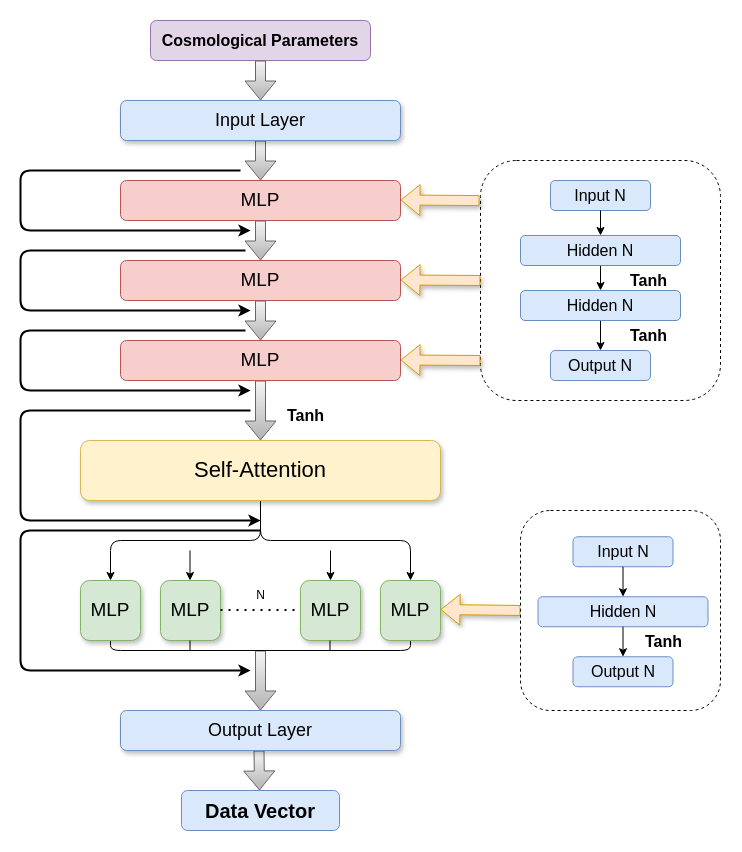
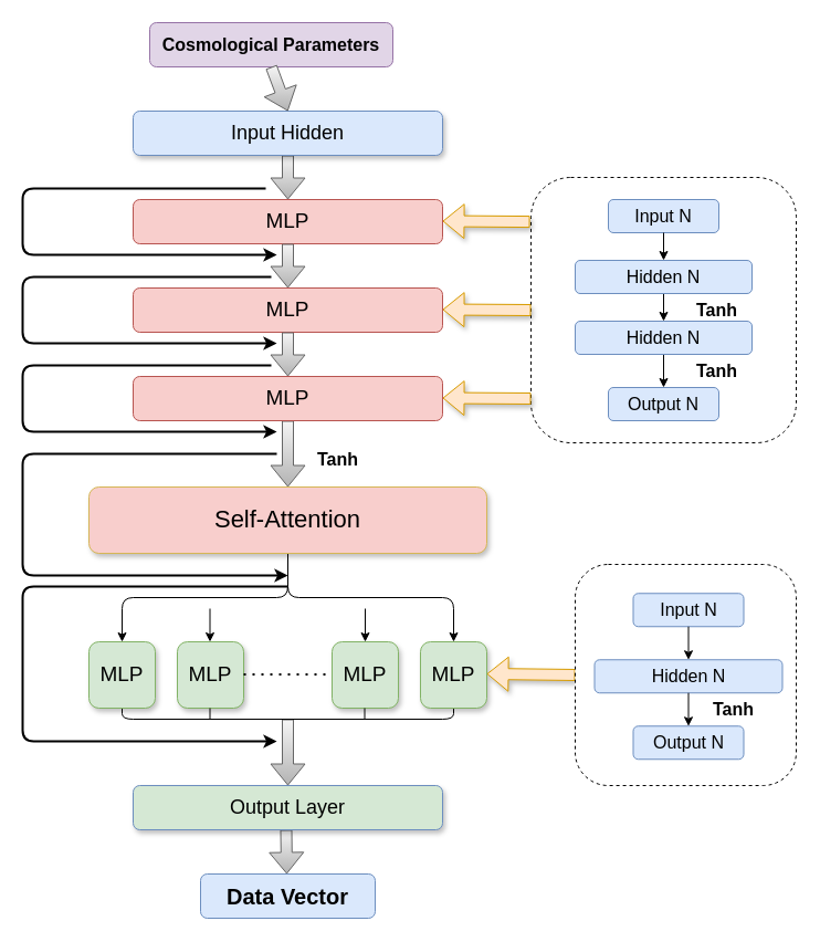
  <mxCell id="0" />
  <mxCell id="1" parent="0" />
- <mxCell id="2" value="&lt;font style=&quot;font-size: 16px;&quot;&gt;&lt;b&gt;Cosmological Parameters&lt;/b&gt;&lt;/font&gt;" style="rounded=1;whiteSpace=wrap;html=1;fillColor=#e1d5e7;strokeColor=#9673a6;" parent="1" vertex="1"><mxGeometry x="150" width="220" height="40" as="geometry" y="20" /></mxCell>
+ <mxCell id="2" value="&lt;font style=&quot;font-size: 16px;&quot;&gt;&lt;b&gt;Cosmological Parameters&lt;/b&gt;&lt;/font&gt;" style="rounded=1;whiteSpace=wrap;html=1;fillColor=#e1d5e7;strokeColor=#9673a6;" parent="1" vertex="1"><mxGeometry x="135" y="20" width="220" height="40" as="geometry" /></mxCell>
  <mxCell id="3" value="" style="shape=flexArrow;endArrow=classic;html=1;rounded=1;fillColor=#f5f5f5;gradientColor=#b3b3b3;strokeColor=#666666;entryX=0.5;entryY=0;entryDx=0;entryDy=0;exitX=0.5;exitY=1;exitDx=0;exitDy=0;" parent="1" target="34" edge="1" source="55"><mxGeometry width="50" height="50" relative="1" as="geometry"><mxPoint x="260" y="150" as="sourcePoint" /><mxPoint x="260" y="100" as="targetPoint" /></mxGeometry></mxCell>
  <mxCell id="4" value="" style="shape=flexArrow;endArrow=classic;html=1;rounded=1;fillColor=#f5f5f5;gradientColor=#b3b3b3;strokeColor=#666666;exitX=0.5;exitY=1;exitDx=0;exitDy=0;" parent="1" edge="1"><mxGeometry width="50" height="50" relative="1" as="geometry"><mxPoint x="260" y="650" as="sourcePoint" /><mxPoint x="260" y="710" as="targetPoint" /></mxGeometry></mxCell>
  <mxCell id="5" value="" style="shape=flexArrow;endArrow=classic;html=1;rounded=1;fillColor=#f5f5f5;gradientColor=#b3b3b3;strokeColor=#666666;exitX=0.5;exitY=1;exitDx=0;exitDy=0;" parent="1" source="40" edge="1"><mxGeometry width="50" height="50" relative="1" as="geometry"><mxPoint x="259.5" y="400" as="sourcePoint" /><mxPoint x="260" y="440" as="targetPoint" /></mxGeometry></mxCell>
  <mxCell id="6" value="" style="shape=flexArrow;endArrow=classic;html=1;rounded=1;fillColor=#f5f5f5;gradientColor=#b3b3b3;strokeColor=#666666;" parent="1" edge="1"><mxGeometry width="50" height="50" relative="1" as="geometry"><mxPoint x="258.5" y="750" as="sourcePoint" /><mxPoint x="259" y="790" as="targetPoint" /></mxGeometry></mxCell>
  <mxCell id="7" value="" style="edgeStyle=orthogonalEdgeStyle;rounded=1;orthogonalLoop=1;jettySize=auto;html=1;entryX=0.5;entryY=0;entryDx=0;entryDy=0;" parent="1" source="9" target="12" edge="1"><mxGeometry relative="1" as="geometry" /></mxCell>
  <mxCell id="8" value="" style="edgeStyle=orthogonalEdgeStyle;rounded=1;orthogonalLoop=1;jettySize=auto;html=1;entryX=0.5;entryY=0;entryDx=0;entryDy=0;" parent="1" source="9" target="14" edge="1"><mxGeometry relative="1" as="geometry" /></mxCell>
- <mxCell id="9" value="&lt;font style=&quot;font-size: 22px;&quot;&gt;Self-Attention&lt;/font&gt;" style="rounded=1;whiteSpace=wrap;html=1;fillColor=#fff2cc;strokeColor=#d6b656;shadow=1;glass=0;" parent="1" vertex="1"><mxGeometry x="80" y="440" width="360" height="60" as="geometry" /></mxCell>
+ <mxCell id="9" value="&lt;font style=&quot;font-size: 22px;&quot;&gt;Self-Attention&lt;/font&gt;" style="rounded=1;whiteSpace=wrap;html=1;fillColor=#f8cecc;strokeColor=#d6b656;shadow=1;glass=0;" parent="1" vertex="1"><mxGeometry x="80" y="440" width="360" height="60" as="geometry" /></mxCell>
  <mxCell id="10" value="&lt;font style=&quot;font-size: 13px;&quot;&gt;&lt;b&gt;&lt;font style=&quot;font-size: 14px;&quot;&gt;&lt;font style=&quot;font-size: 15px;&quot;&gt;&lt;font style=&quot;font-size: 16px;&quot;&gt;Tanh&lt;/font&gt;&lt;/font&gt;&lt;/font&gt;&lt;/b&gt;&lt;/font&gt;" style="text;html=1;align=center;verticalAlign=middle;resizable=0;points=[];autosize=1;strokeColor=none;fillColor=none;rounded=1;" parent="1" vertex="1"><mxGeometry x="275" y="400" width="60" height="30" as="geometry" /></mxCell>
  <mxCell id="11" value="" style="edgeStyle=orthogonalEdgeStyle;rounded=1;orthogonalLoop=1;jettySize=auto;html=1;entryX=0.5;entryY=1;entryDx=0;entryDy=0;endArrow=none;endFill=0;" parent="1" source="12" target="14" edge="1"><mxGeometry relative="1" as="geometry"><mxPoint x="400" y="650" as="targetPoint" /><Array as="points"><mxPoint x="110" y="650" /><mxPoint x="410" y="650" /></Array></mxGeometry></mxCell>
  <mxCell id="12" value="&lt;font style=&quot;font-size: 19px;&quot;&gt;MLP&lt;/font&gt;" style="rounded=1;whiteSpace=wrap;html=1;fillColor=#d5e8d4;strokeColor=#82b366;shadow=1;" parent="1" vertex="1"><mxGeometry x="80" y="580" width="60" height="60" as="geometry" /></mxCell>
  <mxCell id="13" value="&lt;font style=&quot;font-size: 19px;&quot;&gt;MLP&lt;/font&gt;" style="rounded=1;whiteSpace=wrap;html=1;fillColor=#d5e8d4;strokeColor=#82b366;shadow=1;" parent="1" vertex="1"><mxGeometry x="160" y="580" width="60" height="60" as="geometry" /></mxCell>
  <mxCell id="14" value="&lt;font style=&quot;font-size: 19px;&quot;&gt;MLP&lt;/font&gt;" style="rounded=1;whiteSpace=wrap;html=1;fillColor=#d5e8d4;strokeColor=#82b366;shadow=1;" parent="1" vertex="1"><mxGeometry x="380" y="580" width="60" height="60" as="geometry" /></mxCell>
  <mxCell id="15" value="&lt;font style=&quot;font-size: 19px;&quot;&gt;MLP&lt;/font&gt;" style="rounded=1;whiteSpace=wrap;html=1;fillColor=#d5e8d4;strokeColor=#82b366;shadow=1;" parent="1" vertex="1"><mxGeometry x="300" y="580" width="60" height="60" as="geometry" /></mxCell>
- <mxCell id="16" value="&lt;font style=&quot;font-size: 18px;&quot;&gt;Output Layer&lt;/font&gt;" style="rounded=1;whiteSpace=wrap;html=1;fillColor=#dae8fc;strokeColor=#6c8ebf;shadow=1;" parent="1" vertex="1"><mxGeometry x="120" y="710" width="280" height="40" as="geometry" /></mxCell>
+ <mxCell id="16" value="&lt;font style=&quot;font-size: 18px;&quot;&gt;Output Layer&lt;/font&gt;" style="rounded=1;whiteSpace=wrap;html=1;fillColor=#d5e8d4;strokeColor=#6c8ebf;shadow=1;" parent="1" vertex="1"><mxGeometry x="120" y="710" width="280" height="40" as="geometry" /></mxCell>
  <mxCell id="17" value="&lt;b&gt;&lt;font style=&quot;font-size: 20px;&quot;&gt;Data Vector&lt;/font&gt;&lt;/b&gt;" style="rounded=1;whiteSpace=wrap;html=1;fillColor=#dae8fc;strokeColor=#6c8ebf;" parent="1" vertex="1"><mxGeometry x="181" y="790" width="158" height="40" as="geometry" /></mxCell>
  <mxCell id="18" value="" style="endArrow=none;dashed=1;html=1;dashPattern=1 3;strokeWidth=2;rounded=1;" parent="1" edge="1"><mxGeometry width="50" height="50" relative="1" as="geometry"><mxPoint x="220" y="609.5" as="sourcePoint" /><mxPoint x="300" y="609.5" as="targetPoint" /></mxGeometry></mxCell>
- <mxCell id="19" value="N" style="text;html=1;align=center;verticalAlign=middle;resizable=0;points=[];autosize=1;strokeColor=none;fillColor=none;rounded=1;" parent="1" vertex="1"><mxGeometry x="245" y="580" width="30" height="30" as="geometry" /></mxCell>
  <mxCell id="20" value="" style="endArrow=classic;html=1;rounded=1;edgeStyle=elbowEdgeStyle;strokeWidth=2;" parent="1" edge="1"><mxGeometry width="50" height="50" relative="1" as="geometry"><mxPoint x="250" y="410" as="sourcePoint" /><mxPoint x="260" y="520" as="targetPoint" /><Array as="points"><mxPoint x="20" y="500" /></Array></mxGeometry></mxCell>
  <mxCell id="21" value="" style="endArrow=classic;html=1;rounded=1;edgeStyle=elbowEdgeStyle;strokeWidth=2;" parent="1" edge="1"><mxGeometry width="50" height="50" relative="1" as="geometry"><mxPoint x="260" y="530" as="sourcePoint" /><mxPoint x="250" y="670" as="targetPoint" /><Array as="points"><mxPoint x="20" y="590" /></Array></mxGeometry></mxCell>
  <mxCell id="22" value="" style="endArrow=classic;html=1;rounded=1;" parent="1" edge="1"><mxGeometry width="50" height="50" relative="1" as="geometry"><mxPoint x="189.5" y="550" as="sourcePoint" /><mxPoint x="189.5" y="580" as="targetPoint" /></mxGeometry></mxCell>
  <mxCell id="23" value="" style="endArrow=classic;html=1;rounded=1;" parent="1" edge="1"><mxGeometry width="50" height="50" relative="1" as="geometry"><mxPoint x="330" y="550" as="sourcePoint" /><mxPoint x="330" y="580" as="targetPoint" /></mxGeometry></mxCell>
  <mxCell id="24" value="" style="endArrow=classic;html=1;rounded=1;fillColor=#ffe6cc;strokeColor=#d79b00;shape=flexArrow;shadow=1;exitX=0;exitY=0.5;exitDx=0;exitDy=0;" parent="1" source="25" edge="1"><mxGeometry width="50" height="50" relative="1" as="geometry"><mxPoint x="550" y="609" as="sourcePoint" /><mxPoint x="440" y="609" as="targetPoint" /></mxGeometry></mxCell>
  <mxCell id="25" value="" style="whiteSpace=wrap;html=1;aspect=fixed;rounded=1;glass=0;shadow=0;dashed=1;" parent="1" vertex="1"><mxGeometry x="520" y="510" width="200" height="200" as="geometry" /></mxCell>
  <mxCell id="26" value="&lt;font style=&quot;font-size: 16px;&quot;&gt;Input N&lt;/font&gt;" style="rounded=1;whiteSpace=wrap;html=1;fillColor=#dae8fc;strokeColor=#6c8ebf;" parent="1" vertex="1"><mxGeometry x="572.5" y="536.25" width="100" height="30" as="geometry" /></mxCell>
  <mxCell id="27" value="&lt;font style=&quot;font-size: 16px;&quot;&gt;Hidden N&lt;/font&gt;" style="rounded=1;whiteSpace=wrap;html=1;fillColor=#dae8fc;strokeColor=#6c8ebf;" parent="1" vertex="1"><mxGeometry x="537.5" y="596.25" width="170" height="30" as="geometry" /></mxCell>
  <mxCell id="28" value="&lt;font style=&quot;font-size: 16px;&quot;&gt;Output N&lt;/font&gt;" style="rounded=1;whiteSpace=wrap;html=1;fillColor=#dae8fc;strokeColor=#6c8ebf;" parent="1" vertex="1"><mxGeometry x="572.5" y="656.25" width="100" height="30" as="geometry" /></mxCell>
  <mxCell id="29" value="&lt;font style=&quot;font-size: 13px;&quot;&gt;&lt;b&gt;&lt;font style=&quot;font-size: 14px;&quot;&gt;&lt;font style=&quot;font-size: 15px;&quot;&gt;&lt;font style=&quot;font-size: 16px;&quot;&gt;Tanh&lt;/font&gt;&lt;/font&gt;&lt;/font&gt;&lt;/b&gt;&lt;/font&gt;" style="text;html=1;align=center;verticalAlign=middle;resizable=0;points=[];autosize=1;strokeColor=none;fillColor=none;rounded=1;" parent="1" vertex="1"><mxGeometry x="632.5" y="626.25" width="60" height="30" as="geometry" /></mxCell>
  <mxCell id="30" value="" style="endArrow=none;html=1;rounded=1;" parent="1" edge="1"><mxGeometry width="50" height="50" relative="1" as="geometry"><mxPoint x="189.5" y="650" as="sourcePoint" /><mxPoint x="189.5" y="640" as="targetPoint" /></mxGeometry></mxCell>
  <mxCell id="31" value="" style="endArrow=none;html=1;rounded=1;" parent="1" edge="1"><mxGeometry width="50" height="50" relative="1" as="geometry"><mxPoint x="329.5" y="650" as="sourcePoint" /><mxPoint x="329.5" y="640" as="targetPoint" /></mxGeometry></mxCell>
  <mxCell id="32" value="" style="endArrow=classic;html=1;rounded=0;entryX=0.5;entryY=0;entryDx=0;entryDy=0;exitX=0.5;exitY=1;exitDx=0;exitDy=0;" parent="1" source="26" target="27" edge="1"><mxGeometry width="50" height="50" relative="1" as="geometry"><mxPoint x="310" y="600" as="sourcePoint" /><mxPoint x="360" y="550" as="targetPoint" /></mxGeometry></mxCell>
  <mxCell id="33" value="" style="endArrow=classic;html=1;rounded=0;entryX=0.5;entryY=0;entryDx=0;entryDy=0;exitX=0.5;exitY=1;exitDx=0;exitDy=0;" parent="1" source="27" target="28" edge="1"><mxGeometry width="50" height="50" relative="1" as="geometry"><mxPoint x="633" y="576" as="sourcePoint" /><mxPoint x="633" y="606" as="targetPoint" /></mxGeometry></mxCell>
  <mxCell id="34" value="&lt;font style=&quot;font-size: 19px;&quot;&gt;MLP&lt;/font&gt;" style="rounded=1;whiteSpace=wrap;html=1;fillColor=#f8cecc;strokeColor=#b85450;" parent="1" vertex="1"><mxGeometry x="120" y="180" width="280" height="40" as="geometry" /></mxCell>
  <mxCell id="35" value="" style="endArrow=classic;html=1;rounded=1;edgeStyle=elbowEdgeStyle;strokeWidth=2;" parent="1" edge="1"><mxGeometry width="50" height="50" relative="1" as="geometry"><mxPoint x="240" y="170" as="sourcePoint" /><mxPoint x="250" y="230" as="targetPoint" /><Array as="points"><mxPoint x="20" y="210" /></Array></mxGeometry></mxCell>
  <mxCell id="36" value="" style="shape=flexArrow;endArrow=classic;html=1;rounded=1;fillColor=#f5f5f5;gradientColor=#b3b3b3;strokeColor=#666666;entryX=0.5;entryY=0;entryDx=0;entryDy=0;" parent="1" target="37" edge="1"><mxGeometry width="50" height="50" relative="1" as="geometry"><mxPoint x="260" y="220" as="sourcePoint" /><mxPoint x="260" y="250" as="targetPoint" /></mxGeometry></mxCell>
  <mxCell id="37" value="&lt;font style=&quot;font-size: 19px;&quot;&gt;MLP&lt;/font&gt;" style="rounded=1;whiteSpace=wrap;html=1;fillColor=#f8cecc;strokeColor=#b85450;" parent="1" vertex="1"><mxGeometry x="120" y="260" width="280" height="40" as="geometry" /></mxCell>
  <mxCell id="38" value="" style="endArrow=classic;html=1;rounded=1;edgeStyle=elbowEdgeStyle;strokeWidth=2;" parent="1" edge="1"><mxGeometry width="50" height="50" relative="1" as="geometry"><mxPoint x="245" y="250" as="sourcePoint" /><mxPoint x="250" y="310" as="targetPoint" /><Array as="points"><mxPoint x="20" y="280" /></Array></mxGeometry></mxCell>
  <mxCell id="39" value="" style="shape=flexArrow;endArrow=classic;html=1;rounded=1;fillColor=#f5f5f5;gradientColor=#b3b3b3;strokeColor=#666666;entryX=0.5;entryY=0;entryDx=0;entryDy=0;" parent="1" target="40" edge="1"><mxGeometry width="50" height="50" relative="1" as="geometry"><mxPoint x="260" y="300" as="sourcePoint" /><mxPoint x="260" y="330" as="targetPoint" /></mxGeometry></mxCell>
  <mxCell id="40" value="&lt;font style=&quot;font-size: 19px;&quot;&gt;MLP&lt;/font&gt;" style="rounded=1;whiteSpace=wrap;html=1;fillColor=#f8cecc;strokeColor=#b85450;" parent="1" vertex="1"><mxGeometry x="120" y="340" width="280" height="40" as="geometry" /></mxCell>
  <mxCell id="41" value="" style="endArrow=classic;html=1;rounded=1;edgeStyle=elbowEdgeStyle;strokeWidth=2;" parent="1" edge="1"><mxGeometry width="50" height="50" relative="1" as="geometry"><mxPoint x="245" y="330" as="sourcePoint" /><mxPoint x="250" y="390" as="targetPoint" /><Array as="points"><mxPoint x="20" y="360" /></Array></mxGeometry></mxCell>
  <mxCell id="42" value="" style="whiteSpace=wrap;html=1;aspect=fixed;rounded=1;glass=0;shadow=0;dashed=1;" parent="1" vertex="1"><mxGeometry x="480" y="160" width="240" height="240" as="geometry" /></mxCell>
  <mxCell id="43" value="&lt;font style=&quot;font-size: 16px;&quot;&gt;Input N&lt;/font&gt;" style="rounded=1;whiteSpace=wrap;html=1;fillColor=#dae8fc;strokeColor=#6c8ebf;" parent="1" vertex="1"><mxGeometry x="550" y="180" width="100" height="30" as="geometry" /></mxCell>
  <mxCell id="44" value="" style="edgeStyle=orthogonalEdgeStyle;rounded=0;orthogonalLoop=1;jettySize=auto;html=1;" parent="1" source="45" target="54" edge="1"><mxGeometry relative="1" as="geometry" /></mxCell>
  <mxCell id="45" value="&lt;font style=&quot;font-size: 16px;&quot;&gt;Hidden N&lt;/font&gt;" style="rounded=1;whiteSpace=wrap;html=1;fillColor=#dae8fc;strokeColor=#6c8ebf;" parent="1" vertex="1"><mxGeometry x="520" y="235" width="160" height="30" as="geometry" /></mxCell>
  <mxCell id="46" value="&lt;font style=&quot;font-size: 16px;&quot;&gt;Output N&lt;/font&gt;" style="rounded=1;whiteSpace=wrap;html=1;fillColor=#dae8fc;strokeColor=#6c8ebf;" parent="1" vertex="1"><mxGeometry x="550" y="350" width="100" height="30" as="geometry" /></mxCell>
  <mxCell id="47" value="&lt;font style=&quot;font-size: 13px;&quot;&gt;&lt;b&gt;&lt;font style=&quot;font-size: 14px;&quot;&gt;&lt;font style=&quot;font-size: 15px;&quot;&gt;&lt;font style=&quot;font-size: 16px;&quot;&gt;Tanh&lt;/font&gt;&lt;/font&gt;&lt;/font&gt;&lt;/b&gt;&lt;/font&gt;" style="text;html=1;align=center;verticalAlign=middle;resizable=0;points=[];autosize=1;strokeColor=none;fillColor=none;rounded=1;" parent="1" vertex="1"><mxGeometry x="617.5" y="265" width="60" height="30" as="geometry" /></mxCell>
  <mxCell id="48" value="" style="endArrow=classic;html=1;rounded=0;entryX=0.5;entryY=0;entryDx=0;entryDy=0;exitX=0.5;exitY=1;exitDx=0;exitDy=0;" parent="1" source="43" target="45" edge="1"><mxGeometry width="50" height="50" relative="1" as="geometry"><mxPoint x="270" y="270" as="sourcePoint" /><mxPoint x="320" y="220" as="targetPoint" /></mxGeometry></mxCell>
  <mxCell id="49" value="" style="endArrow=classic;html=1;rounded=0;entryX=0.5;entryY=0;entryDx=0;entryDy=0;exitX=0.5;exitY=1;exitDx=0;exitDy=0;" parent="1" source="54" target="46" edge="1"><mxGeometry width="50" height="50" relative="1" as="geometry"><mxPoint x="600.5" y="310" as="sourcePoint" /><mxPoint x="593" y="276" as="targetPoint" /></mxGeometry></mxCell>
  <mxCell id="50" value="" style="endArrow=classic;html=1;rounded=1;fillColor=#ffe6cc;strokeColor=#d79b00;shape=flexArrow;shadow=1;exitX=0;exitY=0.5;exitDx=0;exitDy=0;" parent="1" source="42" edge="1"><mxGeometry width="50" height="50" relative="1" as="geometry"><mxPoint x="470" y="280" as="sourcePoint" /><mxPoint x="400" y="279.5" as="targetPoint" /></mxGeometry></mxCell>
  <mxCell id="51" value="" style="endArrow=classic;html=1;rounded=1;fillColor=#ffe6cc;strokeColor=#d79b00;shape=flexArrow;shadow=1;exitX=-0.004;exitY=0.167;exitDx=0;exitDy=0;exitPerimeter=0;" parent="1" source="42" edge="1"><mxGeometry width="50" height="50" relative="1" as="geometry"><mxPoint x="473" y="200" as="sourcePoint" /><mxPoint x="400" y="199.5" as="targetPoint" /></mxGeometry></mxCell>
  <mxCell id="52" value="" style="endArrow=classic;html=1;rounded=1;fillColor=#ffe6cc;strokeColor=#d79b00;shape=flexArrow;shadow=1;" parent="1" edge="1"><mxGeometry width="50" height="50" relative="1" as="geometry"><mxPoint x="480" y="360" as="sourcePoint" /><mxPoint x="400" y="359.5" as="targetPoint" /></mxGeometry></mxCell>
  <mxCell id="53" value="&lt;font style=&quot;font-size: 13px;&quot;&gt;&lt;b&gt;&lt;font style=&quot;font-size: 14px;&quot;&gt;&lt;font style=&quot;font-size: 15px;&quot;&gt;&lt;font style=&quot;font-size: 16px;&quot;&gt;Tanh&lt;/font&gt;&lt;/font&gt;&lt;/font&gt;&lt;/b&gt;&lt;/font&gt;" style="text;html=1;align=center;verticalAlign=middle;resizable=0;points=[];autosize=1;strokeColor=none;fillColor=none;rounded=1;" parent="1" vertex="1"><mxGeometry x="617.5" y="320" width="60" height="30" as="geometry" /></mxCell>
  <mxCell id="54" value="&lt;font style=&quot;font-size: 16px;&quot;&gt;Hidden N&lt;/font&gt;" style="rounded=1;whiteSpace=wrap;html=1;fillColor=#dae8fc;strokeColor=#6c8ebf;" parent="1" vertex="1"><mxGeometry x="520" y="290" width="160" height="30" as="geometry" /></mxCell>
- <mxCell id="55" value="&lt;font style=&quot;font-size: 18px;&quot;&gt;Input Layer&lt;br&gt;&lt;/font&gt;" style="rounded=1;whiteSpace=wrap;html=1;fillColor=#dae8fc;strokeColor=#6c8ebf;shadow=1;" vertex="1" parent="1"><mxGeometry x="120" y="100" width="280" height="40" as="geometry" /></mxCell>
+ <mxCell id="55" value="&lt;font style=&quot;font-size: 18px;&quot;&gt;Input Hidden&lt;br&gt;&lt;/font&gt;" style="rounded=1;whiteSpace=wrap;html=1;fillColor=#dae8fc;strokeColor=#6c8ebf;shadow=1;" vertex="1" parent="1"><mxGeometry x="120" y="100" width="280" height="40" as="geometry" /></mxCell>
  <mxCell id="56" value="" style="shape=flexArrow;endArrow=classic;html=1;rounded=1;fillColor=#f5f5f5;gradientColor=#b3b3b3;strokeColor=#666666;exitX=0.5;exitY=1;exitDx=0;exitDy=0;" edge="1" parent="1" source="2"><mxGeometry width="50" height="50" relative="1" as="geometry"><mxPoint x="270" y="150" as="sourcePoint" /><mxPoint x="260" y="100" as="targetPoint" /></mxGeometry></mxCell>
